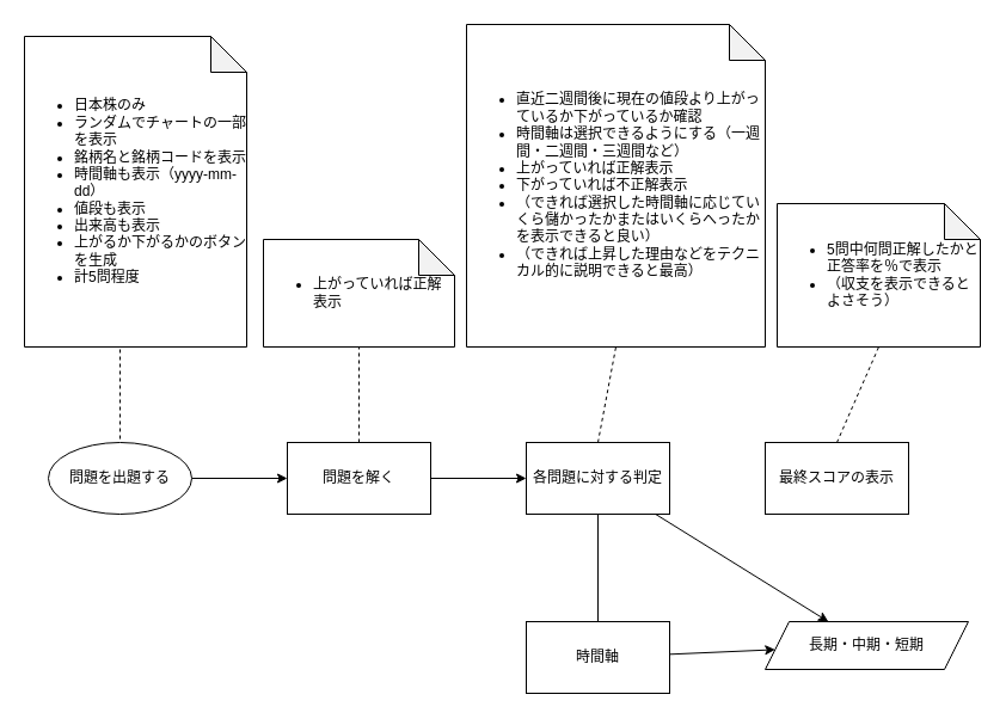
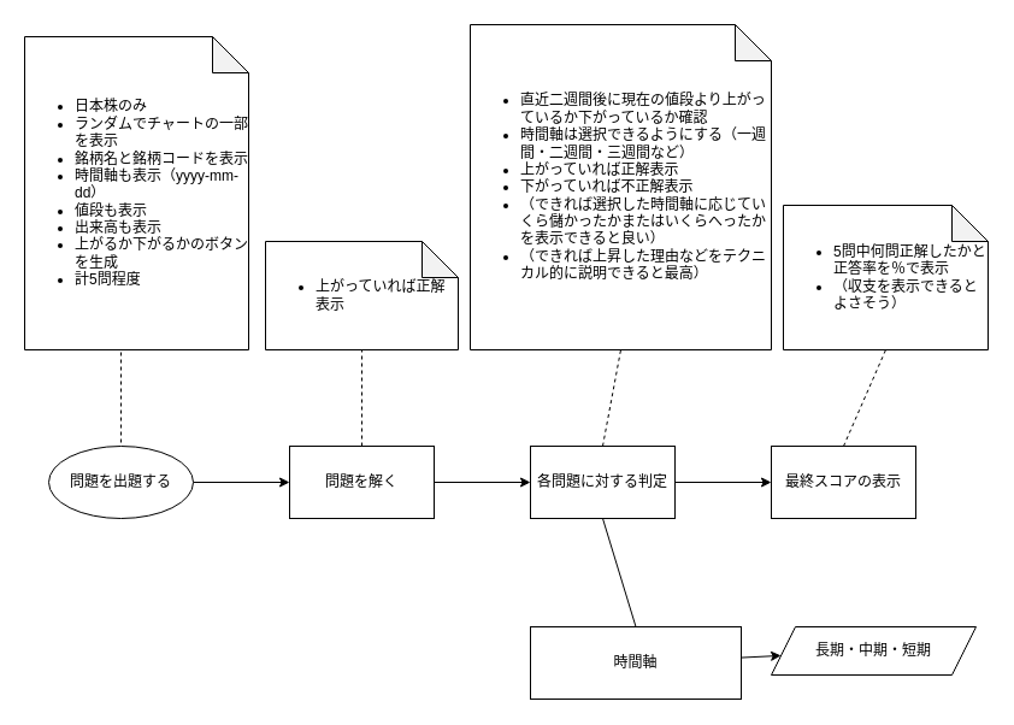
  <mxCell id="0" />
  <mxCell id="1" parent="0" />
  <mxCell id="2" value="" style="edgeStyle=none;html=1;" edge="1" parent="1" source="3" target="5"><mxGeometry relative="1" as="geometry" /></mxCell>
  <mxCell id="3" value="問題を出題する" style="ellipse;whiteSpace=wrap;html=1;" vertex="1" parent="1"><mxGeometry x="40" y="370" width="120" height="60" as="geometry" /></mxCell>
  <mxCell id="4" value="" style="edgeStyle=none;html=1;" edge="1" parent="1" source="5" target="7"><mxGeometry relative="1" as="geometry" /></mxCell>
  <mxCell id="5" value="問題を解く" style="whiteSpace=wrap;html=1;rounded=0;" vertex="1" parent="1"><mxGeometry x="240" y="370" width="120" height="60" as="geometry" /></mxCell>
- <mxCell id="6" value="" style="edgeStyle=none;html=1;" edge="1" parent="1" source="7" target="20"><mxGeometry relative="1" as="geometry" /></mxCell>
+ <mxCell id="6" value="" style="edgeStyle=none;html=1;" edge="1" parent="1" source="7" target="8"><mxGeometry relative="1" as="geometry" /></mxCell>
  <mxCell id="7" value="各問題に対する判定" style="whiteSpace=wrap;html=1;rounded=0;" vertex="1" parent="1"><mxGeometry x="440" y="370" width="120" height="60" as="geometry" /></mxCell>
  <mxCell id="8" value="最終スコアの表示" style="whiteSpace=wrap;html=1;rounded=0;" vertex="1" parent="1"><mxGeometry x="640" y="370" width="120" height="60" as="geometry" /></mxCell>
  <mxCell id="9" value="" style="endArrow=none;dashed=1;html=1;entryX=0.5;entryY=0;entryDx=0;entryDy=0;" edge="1" parent="1" target="3"><mxGeometry width="50" height="50" relative="1" as="geometry"><mxPoint x="100" y="250" as="sourcePoint" /><mxPoint x="440" y="440" as="targetPoint" /></mxGeometry></mxCell>
  <mxCell id="10" value="&lt;ul&gt;&lt;li&gt;日本株のみ&lt;/li&gt;&lt;li style=&quot;border-color: var(--border-color);&quot;&gt;ランダムでチャートの一部を表示&lt;/li&gt;&lt;li&gt;銘柄名と銘柄コードを表示&lt;/li&gt;&lt;li&gt;時間軸も表示（yyyy-mm-dd）&lt;/li&gt;&lt;li&gt;値段も表示&lt;/li&gt;&lt;li&gt;出来高も表示&lt;/li&gt;&lt;li&gt;上がるか下がるかのボタンを生成&lt;/li&gt;&lt;li&gt;計5問程度&lt;/li&gt;&lt;/ul&gt;" style="shape=note;whiteSpace=wrap;html=1;backgroundOutline=1;darkOpacity=0.05;align=left;" vertex="1" parent="1"><mxGeometry x="20" y="30" width="186" height="260" as="geometry" /></mxCell>
  <mxCell id="11" value="" style="endArrow=none;dashed=1;html=1;exitX=0.5;exitY=0;exitDx=0;exitDy=0;" edge="1" parent="1" source="5" target="12"><mxGeometry width="50" height="50" relative="1" as="geometry"><mxPoint x="310" y="350" as="sourcePoint" /><mxPoint x="300" y="290" as="targetPoint" /></mxGeometry></mxCell>
  <mxCell id="12" value="&lt;ul&gt;&lt;li&gt;上がっていれば正解表示&lt;/li&gt;&lt;/ul&gt;" style="shape=note;whiteSpace=wrap;html=1;backgroundOutline=1;darkOpacity=0.05;align=left;" vertex="1" parent="1"><mxGeometry x="220" y="200" width="160" height="90" as="geometry" /></mxCell>
  <mxCell id="13" value="" style="endArrow=none;dashed=1;html=1;exitX=0.5;exitY=0;exitDx=0;exitDy=0;entryX=0.5;entryY=1;entryDx=0;entryDy=0;entryPerimeter=0;" edge="1" parent="1" source="7" target="14"><mxGeometry width="50" height="50" relative="1" as="geometry"><mxPoint x="390" y="360" as="sourcePoint" /><mxPoint x="500" y="290" as="targetPoint" /></mxGeometry></mxCell>
  <mxCell id="14" value="&lt;ul&gt;&lt;li&gt;直近二週間後に現在の値段より上がっているか下がっているか確認&lt;/li&gt;&lt;li&gt;時間軸は選択できるようにする（一週間・二週間・三週間など）&lt;/li&gt;&lt;li&gt;上がっていれば正解表示&lt;/li&gt;&lt;li&gt;下がっていれば不正解表示&lt;/li&gt;&lt;li&gt;（できれば選択した時間軸に応じていくら儲かったかまたはいくらへったかを表示できると良い）&lt;/li&gt;&lt;li&gt;（できれば上昇した理由などをテクニカル的に説明できると最高）&lt;/li&gt;&lt;/ul&gt;" style="shape=note;whiteSpace=wrap;html=1;backgroundOutline=1;darkOpacity=0.05;align=left;" vertex="1" parent="1"><mxGeometry x="390" y="20" width="250" height="270" as="geometry" /></mxCell>
  <mxCell id="15" value="" style="endArrow=none;dashed=1;html=1;exitX=0.5;exitY=0;exitDx=0;exitDy=0;entryX=0.5;entryY=1;entryDx=0;entryDy=0;entryPerimeter=0;" edge="1" parent="1" source="8" target="16"><mxGeometry width="50" height="50" relative="1" as="geometry"><mxPoint x="390" y="160" as="sourcePoint" /><mxPoint x="700" y="290" as="targetPoint" /></mxGeometry></mxCell>
  <mxCell id="16" value="&lt;ul&gt;&lt;li&gt;5問中何問正解したかと正答率を％で表示&lt;/li&gt;&lt;li&gt;（収支を表示できるとよさそう）&lt;/li&gt;&lt;/ul&gt;" style="shape=note;whiteSpace=wrap;html=1;backgroundOutline=1;darkOpacity=0.05;align=left;" vertex="1" parent="1"><mxGeometry x="650" y="170" width="170" height="120" as="geometry" /></mxCell>
  <mxCell id="17" value="" style="edgeStyle=none;html=1;" edge="1" parent="1" source="18" target="20"><mxGeometry relative="1" as="geometry" /></mxCell>
- <mxCell id="18" value="時間軸" style="rounded=0;whiteSpace=wrap;html=1;" vertex="1" parent="1"><mxGeometry x="440" y="520" width="120" height="60" as="geometry" /></mxCell>
+ <mxCell id="18" value="時間軸" style="rounded=0;whiteSpace=wrap;html=1;" vertex="1" parent="1"><mxGeometry x="440" y="520" width="175" height="60" as="geometry" /></mxCell>
  <mxCell id="19" value="" style="endArrow=none;html=1;exitX=0.5;exitY=0;exitDx=0;exitDy=0;entryX=0.5;entryY=1;entryDx=0;entryDy=0;" edge="1" parent="1" source="18" target="7"><mxGeometry width="50" height="50" relative="1" as="geometry"><mxPoint x="396" y="520" as="sourcePoint" /><mxPoint x="446" y="470" as="targetPoint" /></mxGeometry></mxCell>
  <mxCell id="20" value="長期・中期・短期" style="shape=parallelogram;perimeter=parallelogramPerimeter;whiteSpace=wrap;html=1;fixedSize=1;rounded=0;" vertex="1" parent="1"><mxGeometry x="640" y="520" width="170" height="40" as="geometry" /></mxCell>
